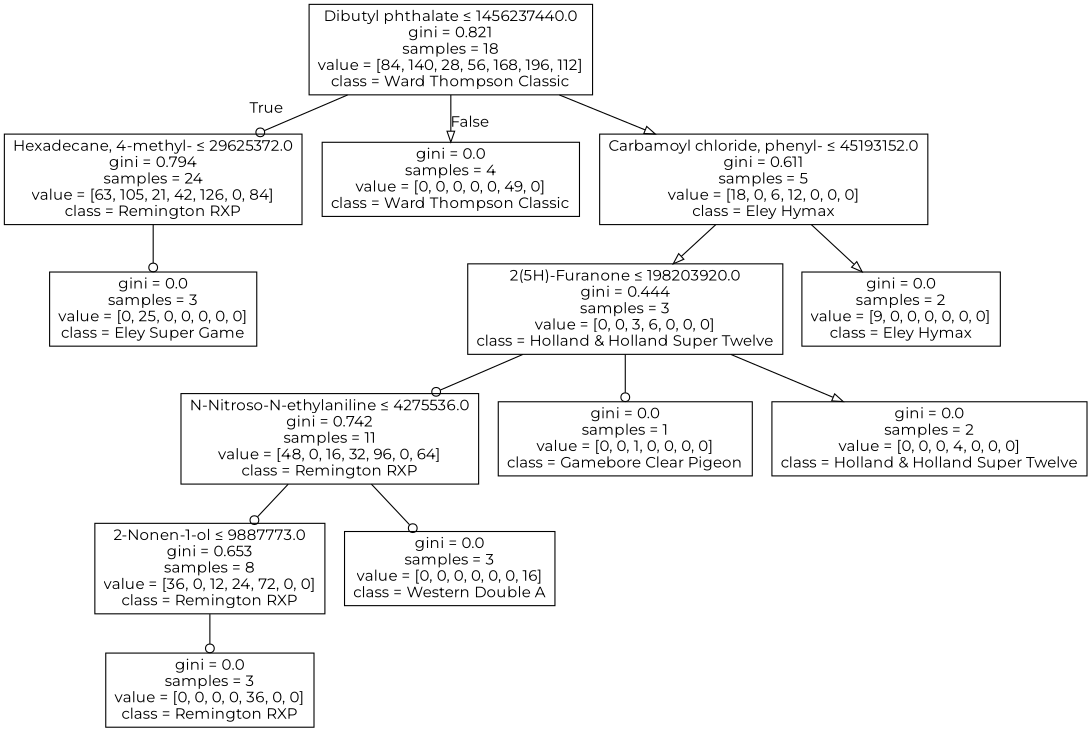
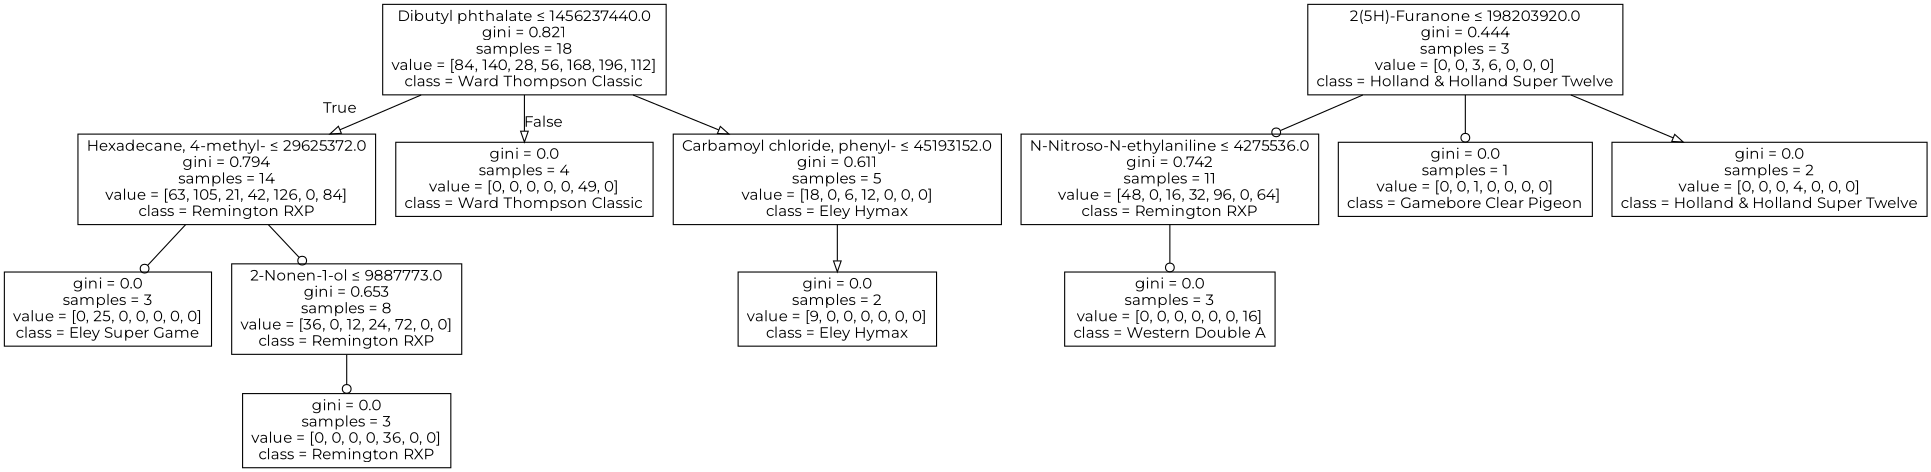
  digraph {
    fontname=Montserrat
    node [fontname=Montserrat shape=box]
    edge [arrowhead=onormal fontname=Montserrat]
    n1 [label=<Dibutyl phthalate &le; 1456237440.0<br/>gini = 0.821<br/>samples = 18<br/>value = [84, 140, 28, 56, 168, 196, 112]<br/>class = Ward Thompson Classic>]
-   n2 [label=<Hexadecane, 4-methyl- &le; 29625372.0<br/>gini = 0.794<br/>samples = 24<br/>value = [63, 105, 21, 42, 126, 0, 84]<br/>class = Remington RXP>]
+   n2 [label=<Hexadecane, 4-methyl- &le; 29625372.0<br/>gini = 0.794<br/>samples = 14<br/>value = [63, 105, 21, 42, 126, 0, 84]<br/>class = Remington RXP>]
    n3 [label=<gini = 0.0<br/>samples = 4<br/>value = [0, 0, 0, 0, 0, 49, 0]<br/>class = Ward Thompson Classic>]
    n4 [label=<Carbamoyl chloride, phenyl- &le; 45193152.0<br/>gini = 0.611<br/>samples = 5<br/>value = [18, 0, 6, 12, 0, 0, 0]<br/>class = Eley Hymax>]
    n5 [label=<gini = 0.0<br/>samples = 3<br/>value = [0, 25, 0, 0, 0, 0, 0]<br/>class = Eley Super Game>]
    n6 [label=<N-Nitroso-N-ethylaniline &le; 4275536.0<br/>gini = 0.742<br/>samples = 11<br/>value = [48, 0, 16, 32, 96, 0, 64]<br/>class = Remington RXP>]
    n7 [label=<2-Nonen-1-ol &le; 9887773.0<br/>gini = 0.653<br/>samples = 8<br/>value = [36, 0, 12, 24, 72, 0, 0]<br/>class = Remington RXP>]
    n8 [label=<gini = 0.0<br/>samples = 3<br/>value = [0, 0, 0, 0, 0, 0, 16]<br/>class = Western Double A>]
    n9 [label=<gini = 0.0<br/>samples = 3<br/>value = [0, 0, 0, 0, 36, 0, 0]<br/>class = Remington RXP>]
    n10 [label=<2(5H)-Furanone &le; 198203920.0<br/>gini = 0.444<br/>samples = 3<br/>value = [0, 0, 3, 6, 0, 0, 0]<br/>class = Holland &amp; Holland Super Twelve>]
    n11 [label=<gini = 0.0<br/>samples = 2<br/>value = [9, 0, 0, 0, 0, 0, 0]<br/>class = Eley Hymax>]
    n12 [label=<gini = 0.0<br/>samples = 1<br/>value = [0, 0, 1, 0, 0, 0, 0]<br/>class = Gamebore Clear Pigeon>]
    n13 [label=<gini = 0.0<br/>samples = 2<br/>value = [0, 0, 0, 4, 0, 0, 0]<br/>class = Holland &amp; Holland Super Twelve>]
-   n1 -> n2 [arrowhead=odot headlabel=True labelangle=45 labeldistance=2.5]
+   n1 -> n2 [headlabel=True labelangle=45 labeldistance=2.5]
    n1 -> n3 [headlabel=False labelangle=-45 labeldistance=2.5]
    n1 -> n4
    n2 -> n5 [arrowhead=odot]
-   n4 -> n10
    n4 -> n11
-   n6 -> n7 [arrowhead=odot]
+   n2 -> n7 [arrowhead=odot]
    n6 -> n8 [arrowhead=odot]
    n7 -> n9 [arrowhead=odot]
    n10 -> n6 [arrowhead=odot]
    n10 -> n12 [arrowhead=odot]
    n10 -> n13
  }
